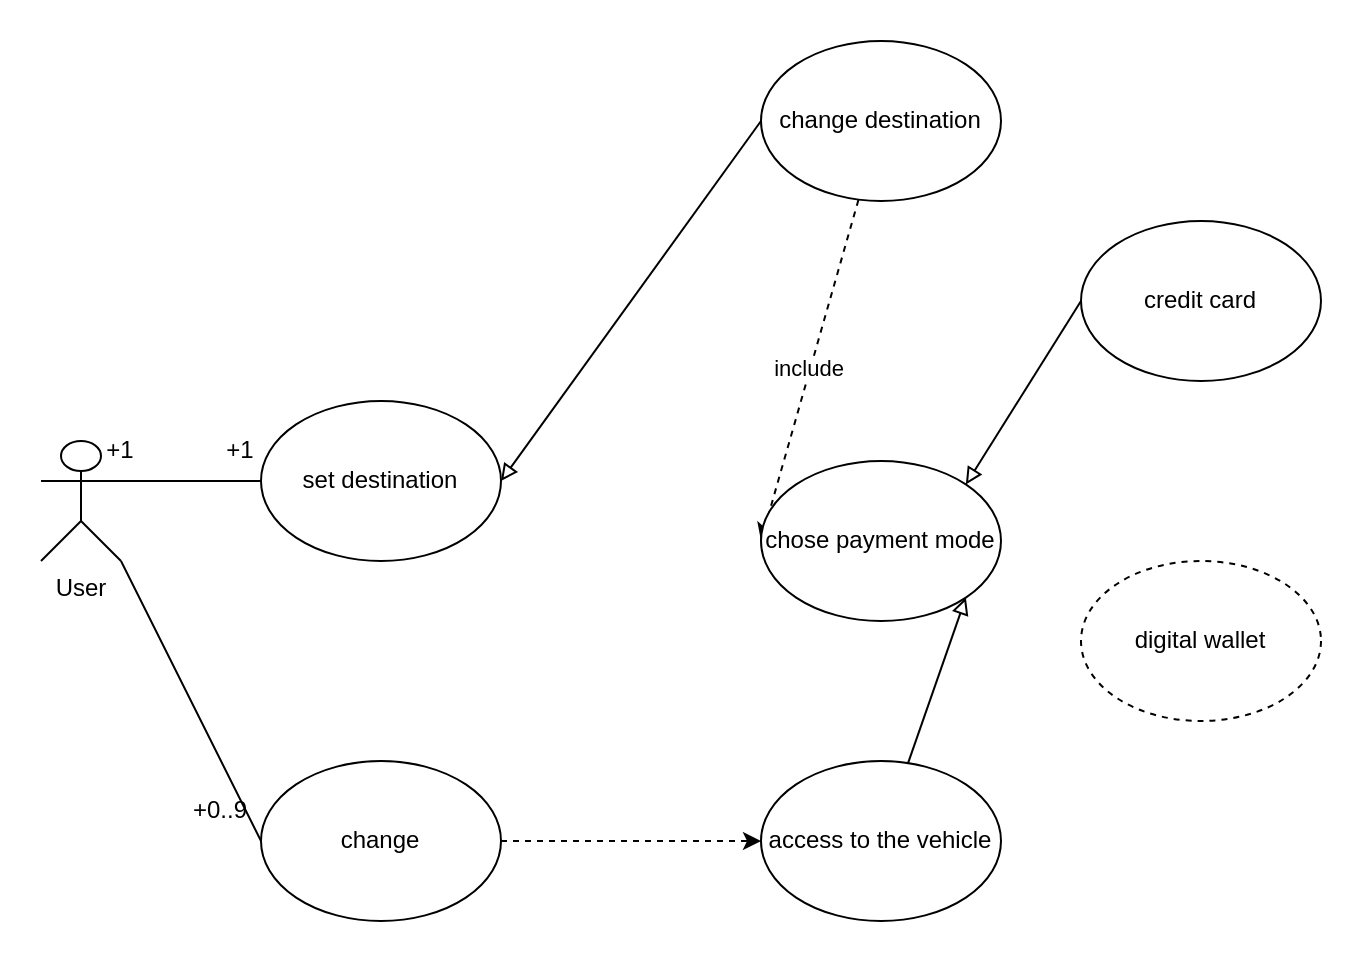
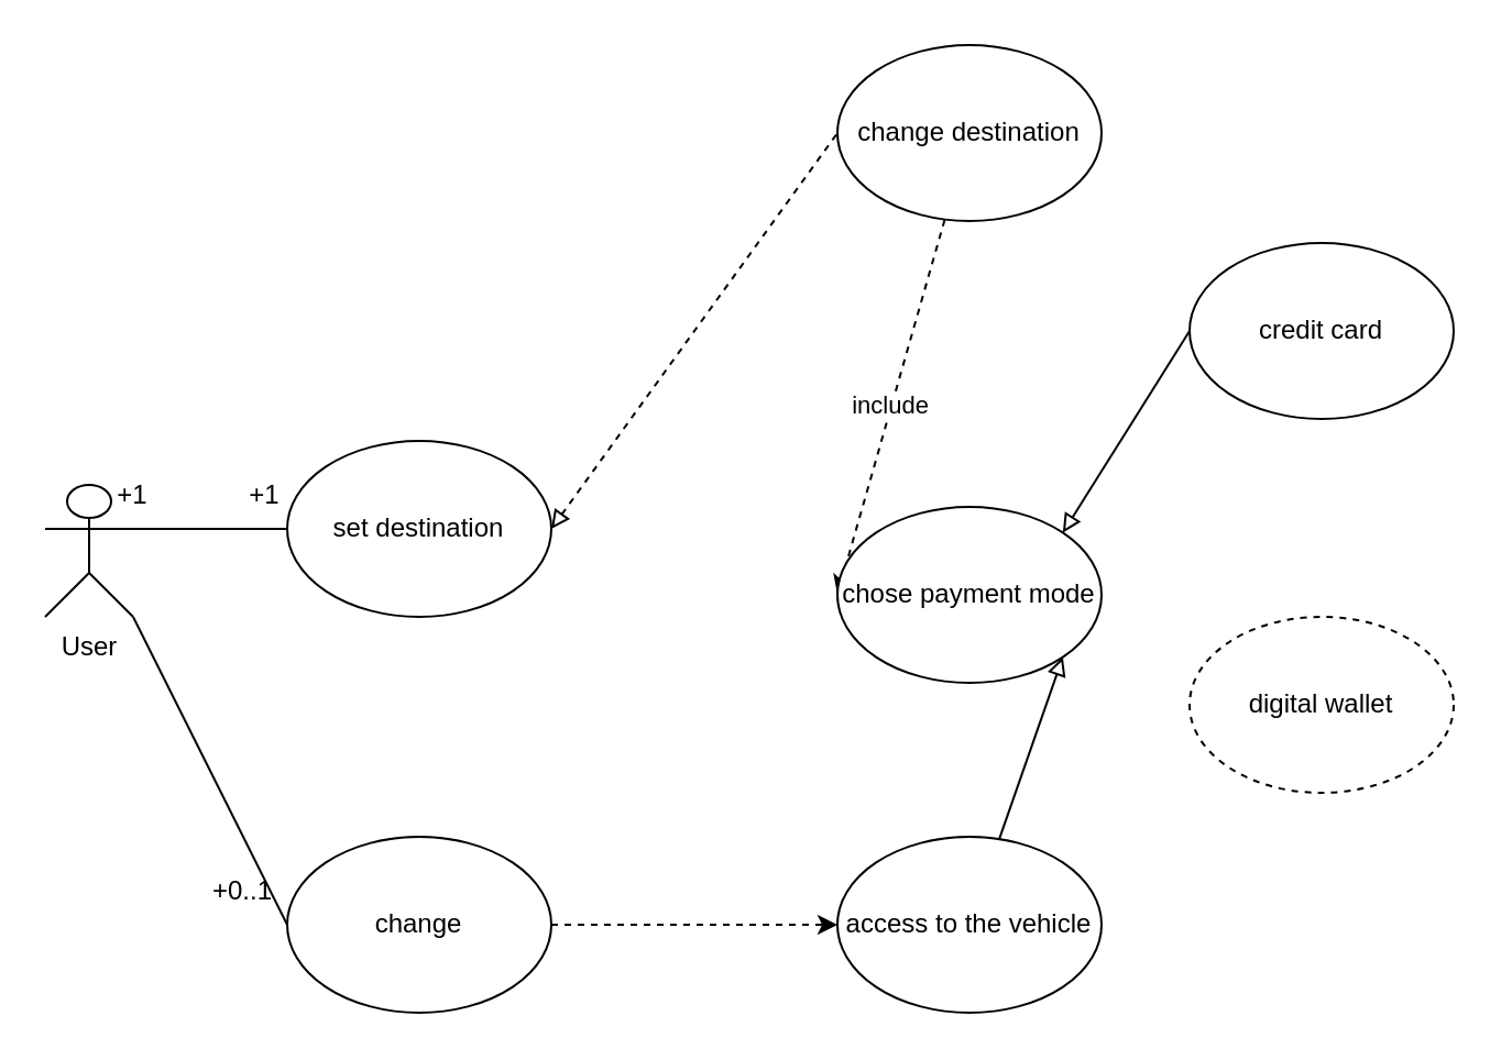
  <mxCell id="0" />
  <mxCell id="1" parent="0" />
  <mxCell id="2" value="User" style="shape=umlActor;verticalLabelPosition=bottom;verticalAlign=top;html=1;outlineConnect=0;" vertex="1" parent="1"><mxGeometry x="20" y="220" width="40" height="60" as="geometry" /></mxCell>
  <mxCell id="3" value="set destination" style="ellipse;whiteSpace=wrap;html=1;" vertex="1" parent="1"><mxGeometry x="130" y="200" width="120" height="80" as="geometry" /></mxCell>
  <mxCell id="4" value="include" style="endArrow=none;dashed=1;html=1;rounded=0;startArrow=classic;startFill=1;endFill=0;exitX=0;exitY=0.5;exitDx=0;exitDy=0;" edge="1" parent="1" source="7" target="5"><mxGeometry width="50" height="50" relative="1" as="geometry"><mxPoint x="490" y="320" as="sourcePoint" /><mxPoint x="150" y="310" as="targetPoint" /></mxGeometry></mxCell>
  <mxCell id="5" value="change destination" style="ellipse;whiteSpace=wrap;html=1;" vertex="1" parent="1"><mxGeometry x="380" y="20" width="120" height="80" as="geometry" /></mxCell>
- <mxCell id="6" value="" style="endArrow=none;html=1;rounded=0;entryX=0;entryY=0.5;entryDx=0;entryDy=0;exitX=1;exitY=0.5;exitDx=0;exitDy=0;startArrow=block;startFill=0;" edge="1" parent="1" source="3" target="5"><mxGeometry width="50" height="50" relative="1" as="geometry"><mxPoint x="220" y="360" as="sourcePoint" /><mxPoint x="270" y="310" as="targetPoint" /></mxGeometry></mxCell>
+ <mxCell id="6" value="" style="endArrow=none;html=1;rounded=0;entryX=0;entryY=0.5;entryDx=0;entryDy=0;exitX=1;exitY=0.5;exitDx=0;exitDy=0;startArrow=block;startFill=0;dashed=1;" edge="1" parent="1" source="3" target="5"><mxGeometry width="50" height="50" relative="1" as="geometry"><mxPoint x="220" y="360" as="sourcePoint" /><mxPoint x="270" y="310" as="targetPoint" /></mxGeometry></mxCell>
  <mxCell id="7" value="chose payment mode" style="ellipse;whiteSpace=wrap;html=1;" vertex="1" parent="1"><mxGeometry x="380" y="230" width="120" height="80" as="geometry" /></mxCell>
  <mxCell id="8" value="credit card" style="ellipse;whiteSpace=wrap;html=1;" vertex="1" parent="1"><mxGeometry x="540" y="110" width="120" height="80" as="geometry" /></mxCell>
  <mxCell id="9" value="digital wallet" style="ellipse;whiteSpace=wrap;html=1;dashed=1;" vertex="1" parent="1"><mxGeometry x="540" y="280" width="120" height="80" as="geometry" /></mxCell>
  <mxCell id="10" value="" style="endArrow=none;html=1;rounded=0;exitX=1;exitY=1;exitDx=0;exitDy=0;startArrow=block;startFill=0;" edge="1" parent="1" source="7" target="14"><mxGeometry width="50" height="50" relative="1" as="geometry"><mxPoint x="350" y="260" as="sourcePoint" /><mxPoint x="650" y="130" as="targetPoint" /></mxGeometry></mxCell>
  <mxCell id="11" value="" style="endArrow=none;html=1;rounded=0;entryX=0;entryY=0.5;entryDx=0;entryDy=0;exitX=1;exitY=0;exitDx=0;exitDy=0;startArrow=block;startFill=0;" edge="1" parent="1" source="7" target="8"><mxGeometry width="50" height="50" relative="1" as="geometry"><mxPoint x="360" y="270" as="sourcePoint" /><mxPoint x="660" y="140" as="targetPoint" /></mxGeometry></mxCell>
  <mxCell id="12" value="" style="rounded=0;orthogonalLoop=1;jettySize=auto;html=1;dashed=1;" edge="1" parent="1" source="13" target="14"><mxGeometry relative="1" as="geometry" /></mxCell>
  <mxCell id="13" value="change" style="ellipse;whiteSpace=wrap;html=1;" vertex="1" parent="1"><mxGeometry x="130" y="380" width="120" height="80" as="geometry" /></mxCell>
  <mxCell id="14" value="access to the vehicle" style="ellipse;whiteSpace=wrap;html=1;" vertex="1" parent="1"><mxGeometry x="380" y="380" width="120" height="80" as="geometry" /></mxCell>
  <mxCell id="15" value="" style="endArrow=none;html=1;rounded=0;exitX=1;exitY=0.333;exitDx=0;exitDy=0;exitPerimeter=0;entryX=0;entryY=0.5;entryDx=0;entryDy=0;labelPosition=left;verticalLabelPosition=top;align=right;verticalAlign=bottom;" edge="1" parent="1" source="2" target="3"><mxGeometry width="50" height="50" relative="1" as="geometry"><mxPoint x="450" y="350" as="sourcePoint" /><mxPoint x="500" y="300" as="targetPoint" /></mxGeometry></mxCell>
  <mxCell id="16" value="" style="endArrow=none;html=1;rounded=0;exitX=1;exitY=1;exitDx=0;exitDy=0;exitPerimeter=0;entryX=0;entryY=0.5;entryDx=0;entryDy=0;" edge="1" parent="1" source="2" target="13"><mxGeometry width="50" height="50" relative="1" as="geometry"><mxPoint x="450" y="350" as="sourcePoint" /><mxPoint x="500" y="300" as="targetPoint" /></mxGeometry></mxCell>
  <mxCell id="17" value="+1" style="text;html=1;strokeColor=none;fillColor=none;align=center;verticalAlign=middle;whiteSpace=wrap;rounded=0;" vertex="1" parent="1"><mxGeometry x="30" y="210" width="60" height="30" as="geometry" /></mxCell>
  <mxCell id="18" value="+1" style="text;html=1;strokeColor=none;fillColor=none;align=center;verticalAlign=middle;whiteSpace=wrap;rounded=0;" vertex="1" parent="1"><mxGeometry x="90" y="210" width="60" height="30" as="geometry" /></mxCell>
- <mxCell id="19" value="+0..9" style="text;html=1;strokeColor=none;fillColor=none;align=center;verticalAlign=middle;whiteSpace=wrap;rounded=0;" vertex="1" parent="1"><mxGeometry x="80" y="390" width="60" height="30" as="geometry" /></mxCell>
+ <mxCell id="19" value="+0..1" style="text;html=1;strokeColor=none;fillColor=none;align=center;verticalAlign=middle;whiteSpace=wrap;rounded=0;" vertex="1" parent="1"><mxGeometry x="80" y="390" width="60" height="30" as="geometry" /></mxCell>
